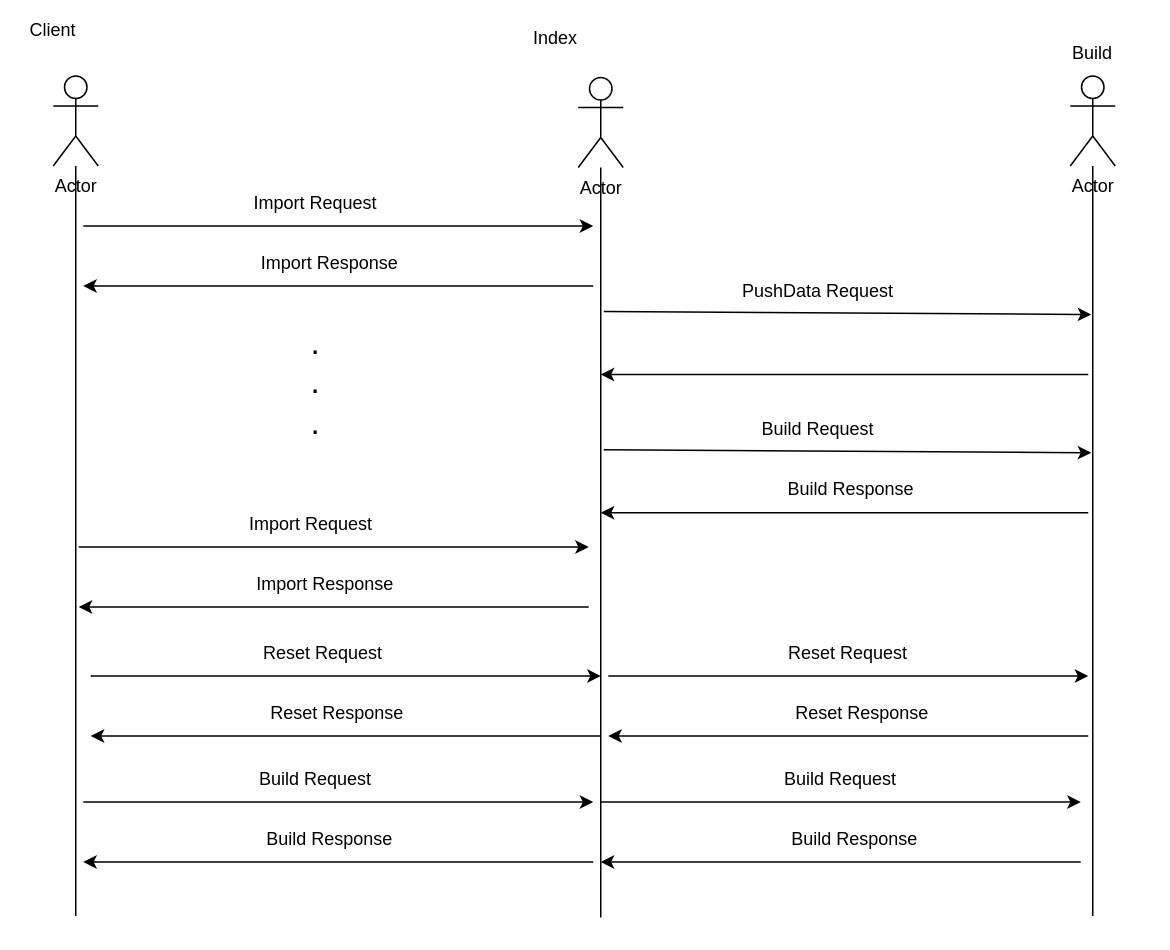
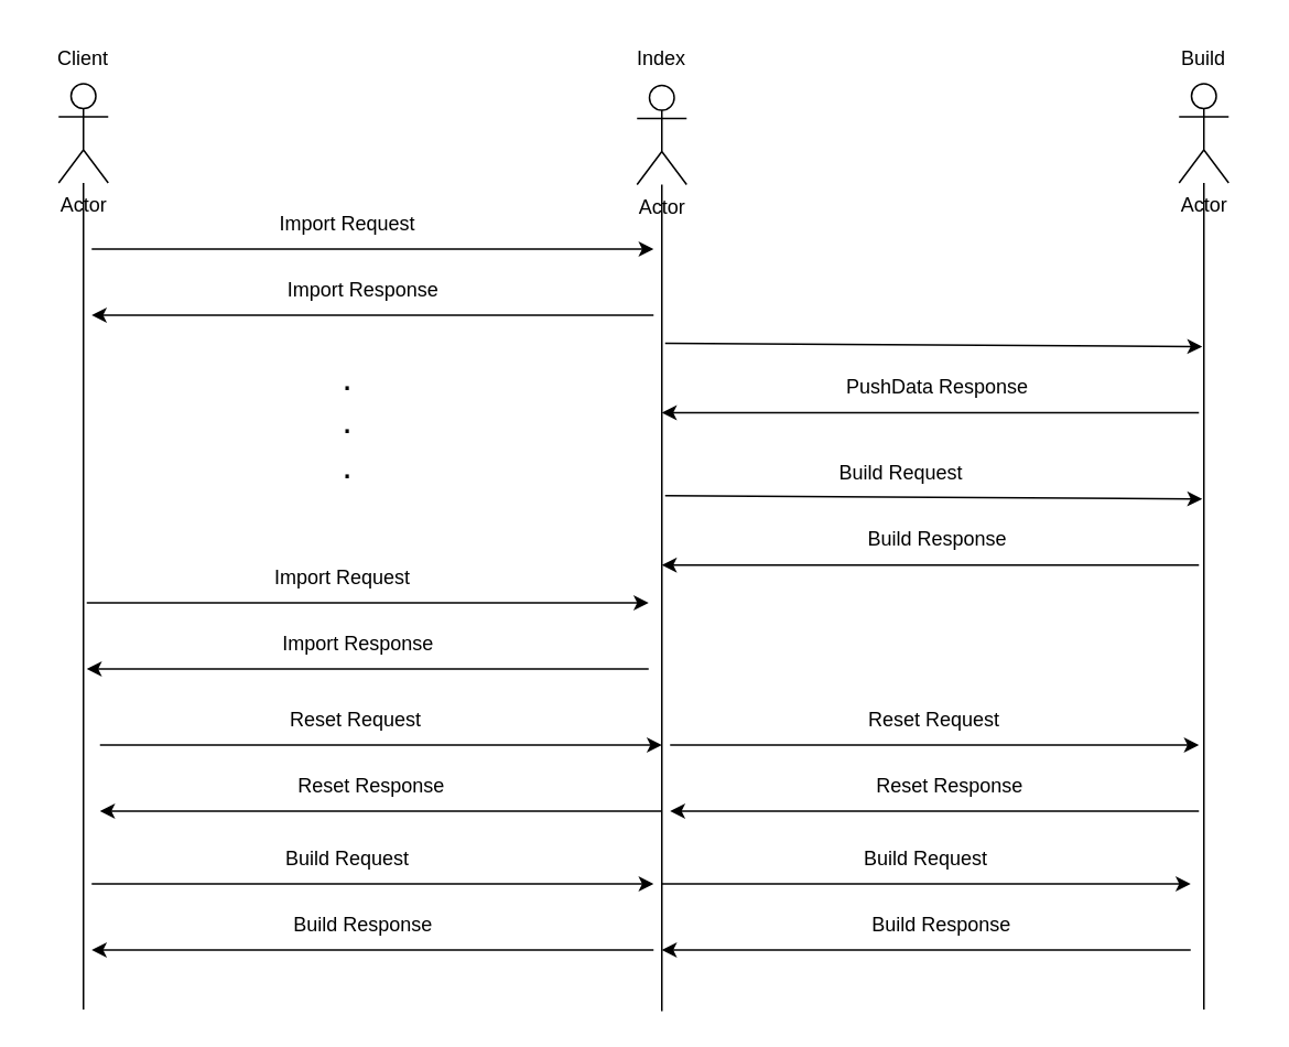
  <mxCell id="0" />
  <mxCell id="1" parent="0" />
  <mxCell id="2" value="Actor" style="shape=umlActor;verticalLabelPosition=bottom;verticalAlign=top;html=1;outlineConnect=0;" parent="1" vertex="1"><mxGeometry x="35" y="50" width="30" height="60" as="geometry" /></mxCell>
  <mxCell id="3" value="" style="endArrow=none;html=1;" parent="1" edge="1"><mxGeometry width="50" height="50" relative="1" as="geometry"><mxPoint x="50" y="610" as="sourcePoint" /><mxPoint x="50" y="110" as="targetPoint" /></mxGeometry></mxCell>
  <mxCell id="4" value="Actor" style="shape=umlActor;verticalLabelPosition=bottom;verticalAlign=top;html=1;outlineConnect=0;" parent="1" vertex="1"><mxGeometry x="385" y="51" width="30" height="60" as="geometry" /></mxCell>
  <mxCell id="5" value="" style="endArrow=none;html=1;" parent="1" edge="1"><mxGeometry width="50" height="50" relative="1" as="geometry"><mxPoint x="400" y="611" as="sourcePoint" /><mxPoint x="400" y="111" as="targetPoint" /></mxGeometry></mxCell>
- <mxCell id="6" value="Client" style="text;html=1;strokeColor=none;fillColor=none;align=center;verticalAlign=middle;whiteSpace=wrap;rounded=0;" parent="1" vertex="1"><mxGeometry x="5" y="5" width="60" height="30" as="geometry" /></mxCell>
- <mxCell id="7" value="Index" style="text;html=1;strokeColor=none;fillColor=none;align=center;verticalAlign=middle;whiteSpace=wrap;rounded=0;" parent="1" vertex="1"><mxGeometry x="340" y="10" width="60" height="30" as="geometry" /></mxCell>
+ <mxCell id="6" value="Client" style="text;html=1;strokeColor=none;fillColor=none;align=center;verticalAlign=middle;whiteSpace=wrap;rounded=0;" parent="1" vertex="1"><mxGeometry x="20" y="20" width="60" height="30" as="geometry" /></mxCell>
+ <mxCell id="7" value="Index" style="text;html=1;strokeColor=none;fillColor=none;align=center;verticalAlign=middle;whiteSpace=wrap;rounded=0;" parent="1" vertex="1"><mxGeometry x="370" y="20" width="60" height="30" as="geometry" /></mxCell>
  <mxCell id="8" value="" style="endArrow=classic;html=1;" parent="1" edge="1"><mxGeometry width="50" height="50" relative="1" as="geometry"><mxPoint x="55" y="150" as="sourcePoint" /><mxPoint x="395" y="150" as="targetPoint" /></mxGeometry></mxCell>
  <mxCell id="9" value="Import Request" style="text;html=1;strokeColor=none;fillColor=none;align=center;verticalAlign=middle;whiteSpace=wrap;rounded=0;" parent="1" vertex="1"><mxGeometry x="155" y="120" width="110" height="30" as="geometry" /></mxCell>
  <mxCell id="10" value="" style="endArrow=classic;html=1;" parent="1" edge="1"><mxGeometry width="50" height="50" relative="1" as="geometry"><mxPoint x="395" y="190" as="sourcePoint" /><mxPoint x="55" y="190" as="targetPoint" /></mxGeometry></mxCell>
  <mxCell id="11" value="Import Response" style="text;html=1;strokeColor=none;fillColor=none;align=center;verticalAlign=middle;whiteSpace=wrap;rounded=0;" parent="1" vertex="1"><mxGeometry x="154" y="160" width="131" height="30" as="geometry" /></mxCell>
  <mxCell id="12" value="" style="endArrow=classic;html=1;" parent="1" edge="1"><mxGeometry width="50" height="50" relative="1" as="geometry"><mxPoint x="52" y="364" as="sourcePoint" /><mxPoint x="392" y="364" as="targetPoint" /></mxGeometry></mxCell>
  <mxCell id="13" value="Import Request" style="text;html=1;strokeColor=none;fillColor=none;align=center;verticalAlign=middle;whiteSpace=wrap;rounded=0;" parent="1" vertex="1"><mxGeometry x="152" y="334" width="110" height="30" as="geometry" /></mxCell>
  <mxCell id="14" value="" style="endArrow=classic;html=1;" parent="1" edge="1"><mxGeometry width="50" height="50" relative="1" as="geometry"><mxPoint x="392" y="404" as="sourcePoint" /><mxPoint x="52" y="404" as="targetPoint" /></mxGeometry></mxCell>
  <mxCell id="15" value="Import Response" style="text;html=1;strokeColor=none;fillColor=none;align=center;verticalAlign=middle;whiteSpace=wrap;rounded=0;" parent="1" vertex="1"><mxGeometry x="151" y="374" width="131" height="30" as="geometry" /></mxCell>
  <mxCell id="16" value="&lt;font style=&quot;font-size: 22px;&quot;&gt;.&lt;br&gt;.&lt;br&gt;.&lt;/font&gt;" style="text;html=1;strokeColor=none;fillColor=none;align=center;verticalAlign=middle;whiteSpace=wrap;rounded=0;" parent="1" vertex="1"><mxGeometry x="180" y="235" width="60" height="40" as="geometry" /></mxCell>
  <mxCell id="17" value="Actor" style="shape=umlActor;verticalLabelPosition=bottom;verticalAlign=top;html=1;outlineConnect=0;" parent="1" vertex="1"><mxGeometry x="713" y="50" width="30" height="60" as="geometry" /></mxCell>
  <mxCell id="18" value="" style="endArrow=none;html=1;" parent="1" edge="1"><mxGeometry width="50" height="50" relative="1" as="geometry"><mxPoint x="728" y="610" as="sourcePoint" /><mxPoint x="728" y="110" as="targetPoint" /></mxGeometry></mxCell>
  <mxCell id="19" value="Build" style="text;html=1;strokeColor=none;fillColor=none;align=center;verticalAlign=middle;whiteSpace=wrap;rounded=0;" parent="1" vertex="1"><mxGeometry x="698" y="20" width="60" height="30" as="geometry" /></mxCell>
  <mxCell id="20" value="" style="endArrow=classic;html=1;" parent="1" edge="1"><mxGeometry width="50" height="50" relative="1" as="geometry"><mxPoint x="402" y="207" as="sourcePoint" /><mxPoint x="727" y="209" as="targetPoint" /></mxGeometry></mxCell>
- <mxCell id="21" value="PushData Request" style="text;html=1;strokeColor=none;fillColor=none;align=center;verticalAlign=middle;whiteSpace=wrap;rounded=0;" parent="1" vertex="1"><mxGeometry x="490" y="179" width="110" height="30" as="geometry" /></mxCell>
  <mxCell id="22" value="" style="endArrow=classic;html=1;" parent="1" edge="1"><mxGeometry width="50" height="50" relative="1" as="geometry"><mxPoint x="725" y="249" as="sourcePoint" /><mxPoint x="400" y="249" as="targetPoint" /></mxGeometry></mxCell>
+ <mxCell id="23" value="PushData Response" style="text;html=1;strokeColor=none;fillColor=none;align=center;verticalAlign=middle;whiteSpace=wrap;rounded=0;" parent="1" vertex="1"><mxGeometry x="489" y="219" width="156" height="30" as="geometry" /></mxCell>
  <mxCell id="24" value="" style="endArrow=classic;html=1;" edge="1" parent="1"><mxGeometry width="50" height="50" relative="1" as="geometry"><mxPoint x="402" y="299.17" as="sourcePoint" /><mxPoint x="727" y="301.17" as="targetPoint" /></mxGeometry></mxCell>
  <mxCell id="25" value="Build Request" style="text;html=1;strokeColor=none;fillColor=none;align=center;verticalAlign=middle;whiteSpace=wrap;rounded=0;" vertex="1" parent="1"><mxGeometry x="490" y="271.17" width="110" height="30" as="geometry" /></mxCell>
  <mxCell id="26" value="" style="endArrow=classic;html=1;" edge="1" parent="1"><mxGeometry width="50" height="50" relative="1" as="geometry"><mxPoint x="725" y="341.17" as="sourcePoint" /><mxPoint x="400" y="341.17" as="targetPoint" /></mxGeometry></mxCell>
  <mxCell id="27" value="Build Response" style="text;html=1;strokeColor=none;fillColor=none;align=center;verticalAlign=middle;whiteSpace=wrap;rounded=0;" vertex="1" parent="1"><mxGeometry x="489" y="311.17" width="156" height="30" as="geometry" /></mxCell>
  <mxCell id="28" value="" style="endArrow=classic;html=1;" edge="1" parent="1"><mxGeometry width="50" height="50" relative="1" as="geometry"><mxPoint x="60" y="450" as="sourcePoint" /><mxPoint x="400" y="450" as="targetPoint" /></mxGeometry></mxCell>
  <mxCell id="29" value="Reset Request" style="text;html=1;strokeColor=none;fillColor=none;align=center;verticalAlign=middle;whiteSpace=wrap;rounded=0;" vertex="1" parent="1"><mxGeometry x="160" y="420" width="110" height="30" as="geometry" /></mxCell>
  <mxCell id="30" value="" style="endArrow=classic;html=1;" edge="1" parent="1"><mxGeometry width="50" height="50" relative="1" as="geometry"><mxPoint x="400" y="490" as="sourcePoint" /><mxPoint x="60" y="490" as="targetPoint" /></mxGeometry></mxCell>
  <mxCell id="31" value="Reset Response" style="text;html=1;strokeColor=none;fillColor=none;align=center;verticalAlign=middle;whiteSpace=wrap;rounded=0;" vertex="1" parent="1"><mxGeometry x="159" y="460" width="131" height="30" as="geometry" /></mxCell>
  <mxCell id="32" value="" style="endArrow=classic;html=1;" edge="1" parent="1"><mxGeometry width="50" height="50" relative="1" as="geometry"><mxPoint x="405" y="450" as="sourcePoint" /><mxPoint x="725" y="450" as="targetPoint" /></mxGeometry></mxCell>
  <mxCell id="33" value="Reset Request" style="text;html=1;strokeColor=none;fillColor=none;align=center;verticalAlign=middle;whiteSpace=wrap;rounded=0;" vertex="1" parent="1"><mxGeometry x="510" y="420" width="110" height="30" as="geometry" /></mxCell>
  <mxCell id="34" value="" style="endArrow=classic;html=1;" edge="1" parent="1"><mxGeometry width="50" height="50" relative="1" as="geometry"><mxPoint x="725" y="490" as="sourcePoint" /><mxPoint x="405" y="490" as="targetPoint" /></mxGeometry></mxCell>
  <mxCell id="35" value="Reset Response" style="text;html=1;strokeColor=none;fillColor=none;align=center;verticalAlign=middle;whiteSpace=wrap;rounded=0;" vertex="1" parent="1"><mxGeometry x="509" y="460" width="131" height="30" as="geometry" /></mxCell>
  <mxCell id="36" value="" style="endArrow=classic;html=1;" edge="1" parent="1"><mxGeometry width="50" height="50" relative="1" as="geometry"><mxPoint x="55" y="534" as="sourcePoint" /><mxPoint x="395" y="534" as="targetPoint" /></mxGeometry></mxCell>
  <mxCell id="37" value="Build Request" style="text;html=1;strokeColor=none;fillColor=none;align=center;verticalAlign=middle;whiteSpace=wrap;rounded=0;" vertex="1" parent="1"><mxGeometry x="155" y="504" width="110" height="30" as="geometry" /></mxCell>
  <mxCell id="38" value="" style="endArrow=classic;html=1;" edge="1" parent="1"><mxGeometry width="50" height="50" relative="1" as="geometry"><mxPoint x="395" y="574" as="sourcePoint" /><mxPoint x="55" y="574" as="targetPoint" /></mxGeometry></mxCell>
  <mxCell id="39" value="Build Response" style="text;html=1;strokeColor=none;fillColor=none;align=center;verticalAlign=middle;whiteSpace=wrap;rounded=0;" vertex="1" parent="1"><mxGeometry x="154" y="544" width="131" height="30" as="geometry" /></mxCell>
  <mxCell id="40" value="" style="endArrow=classic;html=1;" edge="1" parent="1"><mxGeometry width="50" height="50" relative="1" as="geometry"><mxPoint x="400" y="534" as="sourcePoint" /><mxPoint x="720" y="534" as="targetPoint" /></mxGeometry></mxCell>
  <mxCell id="41" value="Build Request" style="text;html=1;strokeColor=none;fillColor=none;align=center;verticalAlign=middle;whiteSpace=wrap;rounded=0;" vertex="1" parent="1"><mxGeometry x="505" y="504" width="110" height="30" as="geometry" /></mxCell>
  <mxCell id="42" value="" style="endArrow=classic;html=1;" edge="1" parent="1"><mxGeometry width="50" height="50" relative="1" as="geometry"><mxPoint x="720" y="574" as="sourcePoint" /><mxPoint x="400" y="574" as="targetPoint" /></mxGeometry></mxCell>
  <mxCell id="43" value="Build Response" style="text;html=1;strokeColor=none;fillColor=none;align=center;verticalAlign=middle;whiteSpace=wrap;rounded=0;" vertex="1" parent="1"><mxGeometry x="504" y="544" width="131" height="30" as="geometry" /></mxCell>
